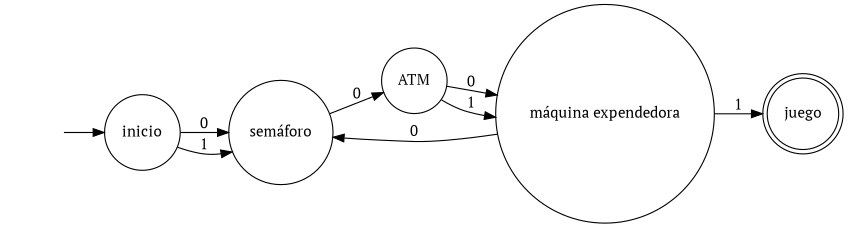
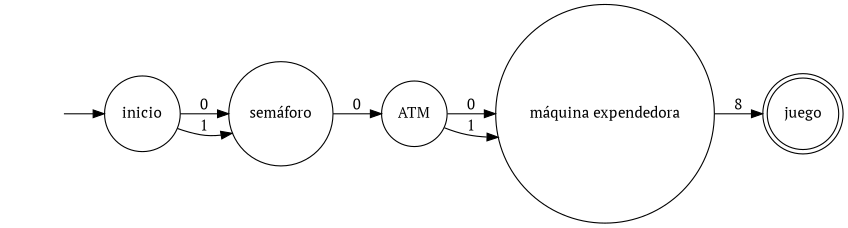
  digraph {
    fontname="PT Serif"
    rankdir=LR
    node [fontname="PT Serif" shape=circle]
    edge [fontname="PT Serif"]
    "" [shape=plaintext]
    n2 [label=inicio]
    n3 [label="semáforo"]
    n4 [label=juego shape=doublecircle]
    n5 [label=ATM]
    n6 [label="máquina expendedora"]
    "" -> n2
    n2 -> n3 [label=0]
    n2 -> n3 [label=1]
    n3 -> n5 [label=0]
    n5 -> n6 [label=0]
    n5 -> n6 [label=1]
-   n6 -> n3 [label=0]
-   n6 -> n4 [label=1]
+   n6 -> n4 [label=8]
  }
